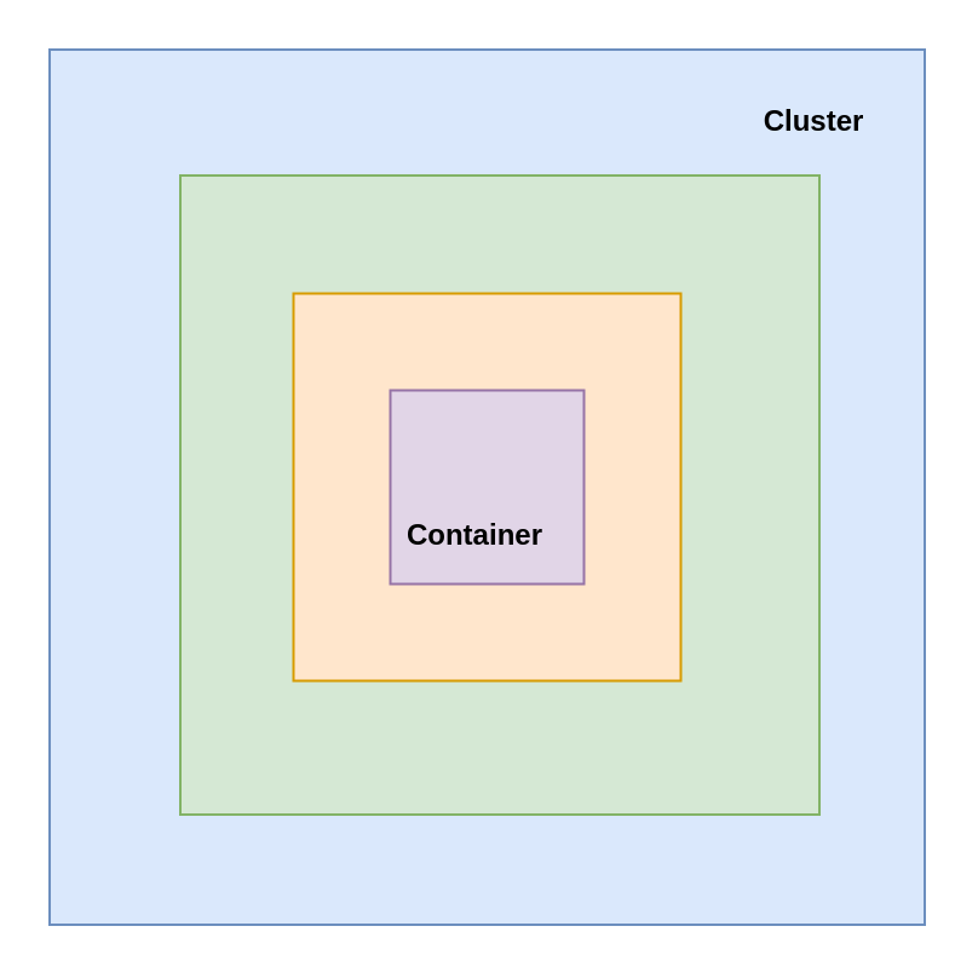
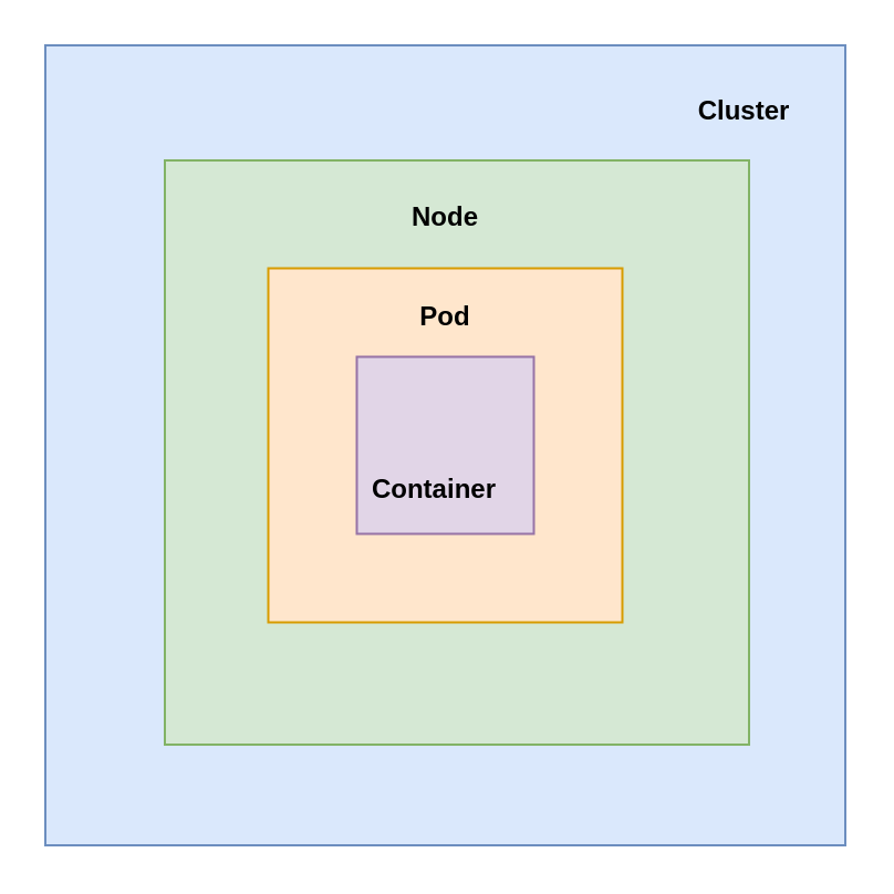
  <mxCell id="0" />
  <mxCell id="1" parent="0" />
  <mxCell id="2" value="" style="whiteSpace=wrap;html=1;aspect=fixed;movable=1;resizable=1;rotatable=1;deletable=1;editable=1;locked=0;connectable=1;fillColor=#dae8fc;strokeColor=#6c8ebf;" vertex="1" parent="1"><mxGeometry x="20" y="20" width="361.5" height="361.5" as="geometry" /></mxCell>
  <mxCell id="3" value="" style="whiteSpace=wrap;html=1;aspect=fixed;fillColor=#d5e8d4;strokeColor=#82b366;" vertex="1" parent="1"><mxGeometry x="74" y="72" width="264" height="264" as="geometry" /></mxCell>
  <mxCell id="4" value="" style="whiteSpace=wrap;html=1;aspect=fixed;fillColor=#ffe6cc;strokeColor=#d79b00;" vertex="1" parent="1"><mxGeometry x="120.75" y="120.75" width="160" height="160" as="geometry" /></mxCell>
  <mxCell id="5" value="" style="whiteSpace=wrap;html=1;aspect=fixed;fillColor=#e1d5e7;strokeColor=#9673a6;" vertex="1" parent="1"><mxGeometry x="160.75" y="160.75" width="80" height="80" as="geometry" /></mxCell>
  <mxCell id="6" value="&lt;b&gt;Container&lt;/b&gt;" style="text;html=1;align=center;verticalAlign=middle;whiteSpace=wrap;rounded=0;" vertex="1" parent="1"><mxGeometry x="165.75" y="205.75" width="60" height="30" as="geometry" /></mxCell>
+ <mxCell id="7" value="&lt;b&gt;Pod&lt;/b&gt;" style="text;html=1;align=center;verticalAlign=middle;whiteSpace=wrap;rounded=0;" vertex="1" parent="1"><mxGeometry x="170.75" y="128" width="60" height="30" as="geometry" /></mxCell>
+ <mxCell id="8" value="&lt;b&gt;Node&lt;/b&gt;" style="text;html=1;align=center;verticalAlign=middle;whiteSpace=wrap;rounded=0;" vertex="1" parent="1"><mxGeometry x="170.75" y="83" width="60" height="30" as="geometry" /></mxCell>
  <mxCell id="9" value="&lt;b&gt;Cluster&lt;/b&gt;" style="text;html=1;align=center;verticalAlign=middle;whiteSpace=wrap;rounded=0;" vertex="1" parent="1"><mxGeometry x="306" y="35" width="60" height="30" as="geometry" /></mxCell>
